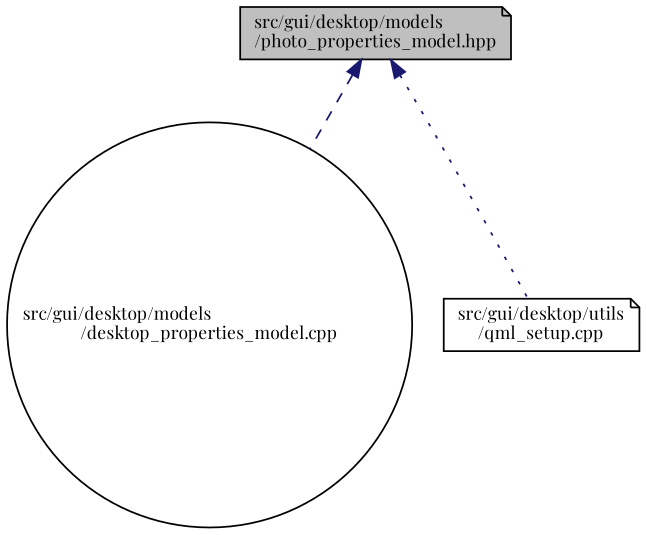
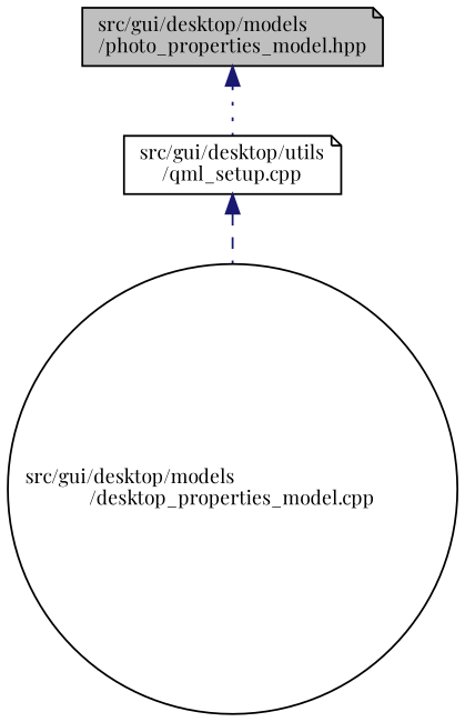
  digraph {
    fontname="Playfair Display"
    node [color=black fillcolor=white fontname="Playfair Display" fontsize=10 shape=note style=filled]
    edge [color=midnightblue dir=back fontname="Playfair Display" fontsize=10 labelfontname=Helvetica labelfontsize=10]
    n1 [fillcolor=grey75 fontcolor=black height=0.2 label="src/gui/desktop/models\l/photo_properties_model.hpp" width=0.4]
    n2 [height=0.2 label="src/gui/desktop/models\l/desktop_properties_model.cpp" shape=circle width=0.4]
    n3 [height=0.2 label="src/gui/desktop/utils\l/qml_setup.cpp" width=0.4]
-   n1 -> n2 [style=dashed]
+   n3 -> n2 [style=dashed]
    n1 -> n3 [style=dotted]
  }
